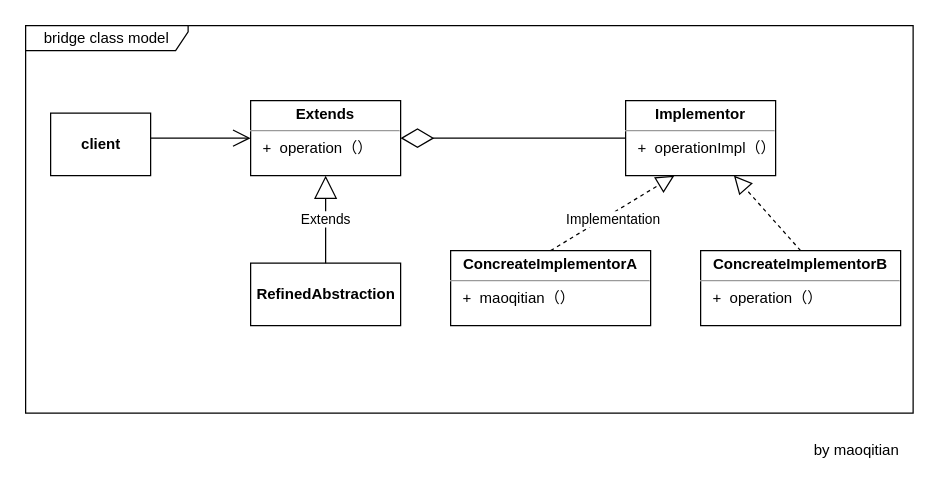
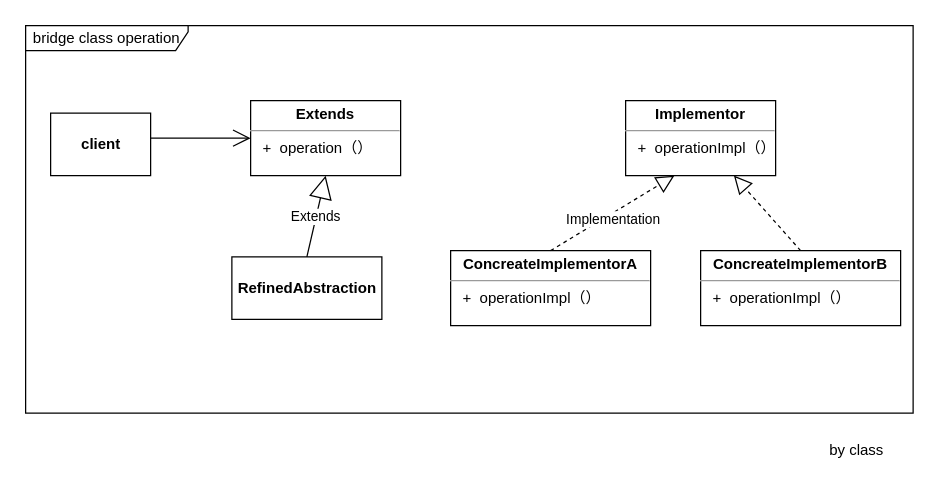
  <mxCell id="0" />
  <mxCell id="1" parent="0" />
- <mxCell id="2" value="bridge class model" style="shape=umlFrame;whiteSpace=wrap;html=1;width=130;height=20;" vertex="1" parent="1"><mxGeometry x="20" y="20" width="710" height="310" as="geometry" /></mxCell>
+ <mxCell id="2" value="bridge class operation" style="shape=umlFrame;whiteSpace=wrap;html=1;width=130;height=20;" vertex="1" parent="1"><mxGeometry x="20" y="20" width="710" height="310" as="geometry" /></mxCell>
  <mxCell id="3" value="&lt;b&gt;client&lt;/b&gt;" style="html=1;" vertex="1" parent="1"><mxGeometry x="40" y="90" width="80" height="50" as="geometry" /></mxCell>
  <mxCell id="4" value="&lt;p style=&quot;margin: 0px ; margin-top: 4px ; text-align: center&quot;&gt;&lt;b&gt;Extends&lt;/b&gt;&lt;/p&gt;&lt;hr size=&quot;1&quot;&gt;&lt;div style=&quot;height: 2px&quot;&gt;&amp;nbsp; &amp;nbsp;+&amp;nbsp; operation（）&lt;/div&gt;" style="verticalAlign=top;align=left;overflow=fill;fontSize=12;fontFamily=Helvetica;html=1;" vertex="1" parent="1"><mxGeometry x="200" y="80" width="120" height="60" as="geometry" /></mxCell>
  <mxCell id="5" value="&lt;p style=&quot;margin: 0px ; margin-top: 4px ; text-align: center&quot;&gt;&lt;b&gt;Implementor&lt;/b&gt;&lt;/p&gt;&lt;hr size=&quot;1&quot;&gt;&lt;div style=&quot;height: 2px&quot;&gt;&amp;nbsp; &amp;nbsp;+&amp;nbsp; operationImpl（）&lt;/div&gt;" style="verticalAlign=top;align=left;overflow=fill;fontSize=12;fontFamily=Helvetica;html=1;" vertex="1" parent="1"><mxGeometry x="500" y="80" width="120" height="60" as="geometry" /></mxCell>
- <mxCell id="6" value="&lt;b&gt;RefinedAbstraction&lt;/b&gt;" style="html=1;" vertex="1" parent="1"><mxGeometry x="200" y="210" width="120" height="50" as="geometry" /></mxCell>
+ <mxCell id="6" value="&lt;b&gt;RefinedAbstraction&lt;/b&gt;" style="html=1;" vertex="1" parent="1"><mxGeometry x="185" y="205" width="120" height="50" as="geometry" /></mxCell>
  <mxCell id="7" value="Extends" style="endArrow=block;endSize=16;endFill=0;html=1;entryX=0.5;entryY=1;entryDx=0;entryDy=0;exitX=0.5;exitY=0;exitDx=0;exitDy=0;" edge="1" parent="1" source="6" target="4"><mxGeometry width="160" relative="1" as="geometry"><mxPoint x="140" y="330" as="sourcePoint" /><mxPoint x="300" y="330" as="targetPoint" /></mxGeometry></mxCell>
  <mxCell id="8" value="" style="endArrow=open;endFill=1;endSize=12;html=1;" edge="1" parent="1"><mxGeometry width="160" relative="1" as="geometry"><mxPoint x="120" y="110" as="sourcePoint" /><mxPoint x="200" y="110" as="targetPoint" /></mxGeometry></mxCell>
- <mxCell id="9" value="&lt;p style=&quot;margin: 0px ; margin-top: 4px ; text-align: center&quot;&gt;&lt;b&gt;ConcreateImplementorA&lt;/b&gt;&lt;/p&gt;&lt;hr size=&quot;1&quot;&gt;&lt;div style=&quot;height: 2px&quot;&gt;&amp;nbsp; &amp;nbsp;+&amp;nbsp; maoqitian（）&lt;/div&gt;" style="verticalAlign=top;align=left;overflow=fill;fontSize=12;fontFamily=Helvetica;html=1;" vertex="1" parent="1"><mxGeometry x="360" y="200" width="160" height="60" as="geometry" /></mxCell>
- <mxCell id="10" value="&lt;p style=&quot;margin: 0px ; margin-top: 4px ; text-align: center&quot;&gt;&lt;b&gt;ConcreateImplementorB&lt;/b&gt;&lt;/p&gt;&lt;hr size=&quot;1&quot;&gt;&lt;div style=&quot;height: 2px&quot;&gt;&amp;nbsp; &amp;nbsp;+&amp;nbsp; operation（）&lt;/div&gt;" style="verticalAlign=top;align=left;overflow=fill;fontSize=12;fontFamily=Helvetica;html=1;" vertex="1" parent="1"><mxGeometry x="560" y="200" width="160" height="60" as="geometry" /></mxCell>
+ <mxCell id="9" value="&lt;p style=&quot;margin: 0px ; margin-top: 4px ; text-align: center&quot;&gt;&lt;b&gt;ConcreateImplementorA&lt;/b&gt;&lt;/p&gt;&lt;hr size=&quot;1&quot;&gt;&lt;div style=&quot;height: 2px&quot;&gt;&amp;nbsp; &amp;nbsp;+&amp;nbsp; operationImpl（）&lt;/div&gt;" style="verticalAlign=top;align=left;overflow=fill;fontSize=12;fontFamily=Helvetica;html=1;" vertex="1" parent="1"><mxGeometry x="360" y="200" width="160" height="60" as="geometry" /></mxCell>
+ <mxCell id="10" value="&lt;p style=&quot;margin: 0px ; margin-top: 4px ; text-align: center&quot;&gt;&lt;b&gt;ConcreateImplementorB&lt;/b&gt;&lt;/p&gt;&lt;hr size=&quot;1&quot;&gt;&lt;div style=&quot;height: 2px&quot;&gt;&amp;nbsp; &amp;nbsp;+&amp;nbsp; operationImpl（）&lt;/div&gt;" style="verticalAlign=top;align=left;overflow=fill;fontSize=12;fontFamily=Helvetica;html=1;" vertex="1" parent="1"><mxGeometry x="560" y="200" width="160" height="60" as="geometry" /></mxCell>
  <mxCell id="11" value="" style="endArrow=block;dashed=1;endFill=0;endSize=12;html=1;exitX=0.5;exitY=0;exitDx=0;exitDy=0;entryX=0.325;entryY=1;entryDx=0;entryDy=0;entryPerimeter=0;" edge="1" parent="1" source="9" target="5"><mxGeometry width="160" relative="1" as="geometry"><mxPoint x="370" y="170" as="sourcePoint" /><mxPoint x="530" y="170" as="targetPoint" /></mxGeometry></mxCell>
  <mxCell id="12" value="Implementation" style="edgeLabel;html=1;align=center;verticalAlign=middle;resizable=0;points=[];" vertex="1" connectable="0" parent="11"><mxGeometry x="-0.025" y="-4" relative="1" as="geometry"><mxPoint as="offset" /></mxGeometry></mxCell>
  <mxCell id="13" value="" style="endArrow=block;dashed=1;endFill=0;endSize=12;html=1;exitX=0.5;exitY=0;exitDx=0;exitDy=0;" edge="1" parent="1" source="10" target="5"><mxGeometry width="160" relative="1" as="geometry"><mxPoint x="540" y="180" as="sourcePoint" /><mxPoint x="700" y="180" as="targetPoint" /></mxGeometry></mxCell>
- <mxCell id="14" value="" style="endArrow=diamondThin;endFill=0;endSize=24;html=1;exitX=0;exitY=0.5;exitDx=0;exitDy=0;entryX=1;entryY=0.5;entryDx=0;entryDy=0;" edge="1" parent="1" source="5" target="4"><mxGeometry width="160" relative="1" as="geometry"><mxPoint x="130" y="300" as="sourcePoint" /><mxPoint x="290" y="300" as="targetPoint" /></mxGeometry></mxCell>
- <mxCell id="15" value="by maoqitian" style="text;html=1;strokeColor=none;fillColor=none;align=center;verticalAlign=middle;whiteSpace=wrap;rounded=0;" vertex="1" parent="1"><mxGeometry x="640" y="350" width="90" height="20" as="geometry" /></mxCell>
+ <mxCell id="15" value="by class" style="text;html=1;strokeColor=none;fillColor=none;align=center;verticalAlign=middle;whiteSpace=wrap;rounded=0;" vertex="1" parent="1"><mxGeometry x="640" y="350" width="90" height="20" as="geometry" /></mxCell>
